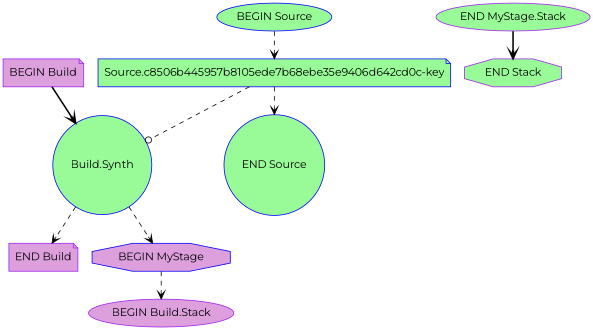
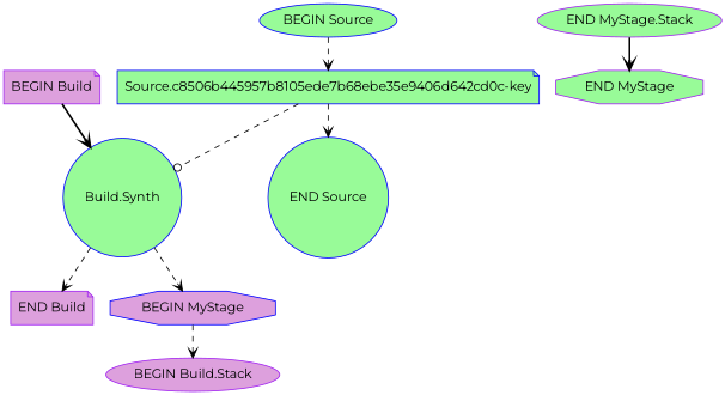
  digraph {
    fontname=Montserrat
    node [color=purple fillcolor=palegreen fontname=Montserrat shape=note style=filled]
    edge [arrowhead=vee fontname=Montserrat style=dashed]
    "BEGIN Build" [fillcolor=plum]
    "Build.Synth" [color=blue shape=circle]
    "END Build" [fillcolor=plum]
    "BEGIN MyStage" [color=blue fillcolor=plum shape=octagon]
    n5 [fillcolor=plum label="BEGIN Build.Stack" shape=ellipse]
    "Source.c8506b445957b8105ede7b68ebe35e9406d642cd0c-key" [color=blue]
    "END Source" [color=blue shape=circle]
-   "END MyStage" [shape=octagon label="END Stack"]
+   "END MyStage" [shape=octagon]
    "END MyStage.Stack" [shape=ellipse]
    "BEGIN Source" [color=blue shape=ellipse]
    "BEGIN Build" -> "Build.Synth" [style=bold]
    "Build.Synth" -> "END Build"
    "Build.Synth" -> "BEGIN MyStage"
    "BEGIN MyStage" -> n5
    "Source.c8506b445957b8105ede7b68ebe35e9406d642cd0c-key" -> "Build.Synth" [arrowhead=odot]
    "Source.c8506b445957b8105ede7b68ebe35e9406d642cd0c-key" -> "END Source"
    "END MyStage.Stack" -> "END MyStage" [style=bold]
    "BEGIN Source" -> "Source.c8506b445957b8105ede7b68ebe35e9406d642cd0c-key"
  }
